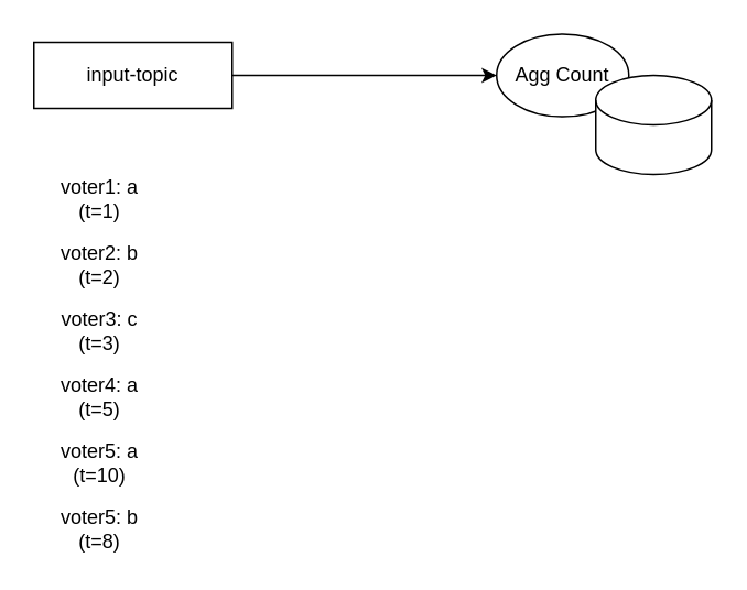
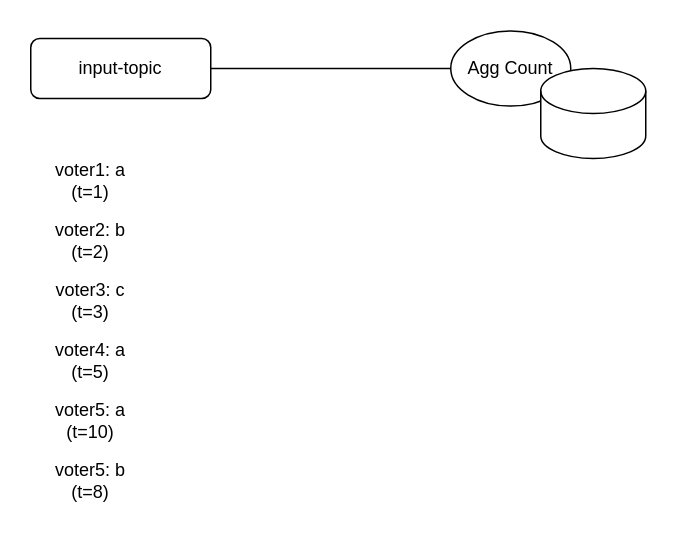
  <mxCell id="0" />
  <mxCell id="1" parent="0" />
- <mxCell id="2" style="edgeStyle=orthogonalEdgeStyle;rounded=0;orthogonalLoop=1;jettySize=auto;html=1;entryX=0;entryY=0.5;entryDx=0;entryDy=0;strokeColor=#000000;fontColor=#000000;" edge="1" parent="1" source="3" target="4"><mxGeometry relative="1" as="geometry" /></mxCell>
- <mxCell id="3" value="&lt;div&gt;&lt;font&gt;input-topic&lt;/font&gt;&lt;/div&gt;" style="rounded=0;whiteSpace=wrap;html=1;strokeColor=#000000;fontColor=#000000;" vertex="1" parent="1"><mxGeometry x="20" y="25" width="120" height="40" as="geometry" /></mxCell>
+ <mxCell id="2" style="edgeStyle=orthogonalEdgeStyle;rounded=0;orthogonalLoop=1;jettySize=auto;html=1;entryX=0;entryY=0.5;entryDx=0;entryDy=0;strokeColor=#000000;fontColor=#000000;endArrow=none;" edge="1" parent="1" source="3" target="4"><mxGeometry relative="1" as="geometry" /></mxCell>
+ <mxCell id="3" value="&lt;div&gt;&lt;font&gt;input-topic&lt;/font&gt;&lt;/div&gt;" style="whiteSpace=wrap;html=1;strokeColor=#000000;fontColor=#000000;rounded=1;" vertex="1" parent="1"><mxGeometry x="20" y="25" width="120" height="40" as="geometry" /></mxCell>
  <mxCell id="4" value="&lt;font&gt;Agg Count&lt;/font&gt;" style="ellipse;whiteSpace=wrap;html=1;strokeColor=#000000;fontColor=#000000;" vertex="1" parent="1"><mxGeometry x="300" y="20" width="80" height="50" as="geometry" /></mxCell>
  <mxCell id="5" value="voter1: a&lt;div&gt;(t=1)&lt;/div&gt;" style="text;html=1;align=center;verticalAlign=middle;whiteSpace=wrap;rounded=0;fontColor=#000000;" vertex="1" parent="1"><mxGeometry x="20" y="105" width="80" height="30" as="geometry" /></mxCell>
  <mxCell id="6" value="voter2: b&lt;div&gt;(t=2)&lt;/div&gt;" style="text;html=1;align=center;verticalAlign=middle;whiteSpace=wrap;rounded=0;fontColor=#000000;" vertex="1" parent="1"><mxGeometry x="20" y="145" width="80" height="30" as="geometry" /></mxCell>
  <mxCell id="7" value="voter3: c&lt;div&gt;(t=3)&lt;/div&gt;" style="text;html=1;align=center;verticalAlign=middle;whiteSpace=wrap;rounded=0;fontColor=#000000;" vertex="1" parent="1"><mxGeometry x="20" y="185" width="80" height="30" as="geometry" /></mxCell>
  <mxCell id="8" value="" style="shape=cylinder3;whiteSpace=wrap;html=1;boundedLbl=1;backgroundOutline=1;size=15;strokeColor=#000000;fontColor=#000000;" vertex="1" parent="1"><mxGeometry x="360" y="45" width="70" height="60" as="geometry" /></mxCell>
  <mxCell id="9" value="voter4: a&lt;div&gt;(t=5)&lt;/div&gt;" style="text;html=1;align=center;verticalAlign=middle;whiteSpace=wrap;rounded=0;fontColor=#000000;" vertex="1" parent="1"><mxGeometry x="20" y="225" width="80" height="30" as="geometry" /></mxCell>
  <mxCell id="10" value="voter5: a&lt;div&gt;(t=10)&lt;/div&gt;" style="text;html=1;align=center;verticalAlign=middle;whiteSpace=wrap;rounded=0;fontColor=#000000;" vertex="1" parent="1"><mxGeometry x="20" y="265" width="80" height="30" as="geometry" /></mxCell>
  <mxCell id="11" value="voter5: b&lt;div&gt;(t=8)&lt;/div&gt;" style="text;html=1;align=center;verticalAlign=middle;whiteSpace=wrap;rounded=0;fontColor=#000000;" vertex="1" parent="1"><mxGeometry x="20" y="305" width="80" height="30" as="geometry" /></mxCell>
